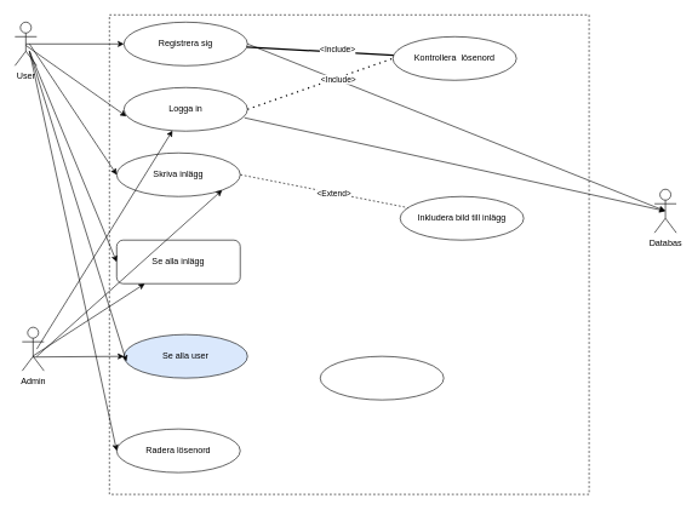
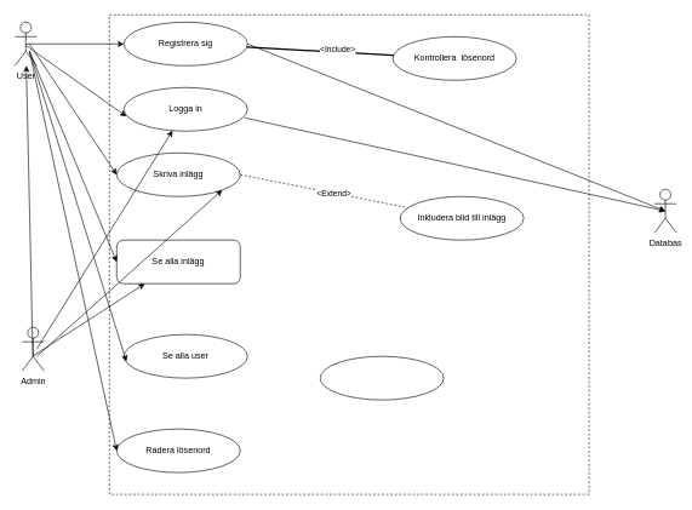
  <mxCell id="0" />
  <mxCell id="1" parent="0" />
  <mxCell id="2" value="&lt;br&gt;" style="whiteSpace=wrap;html=1;aspect=fixed;dashed=1;" vertex="1" parent="1"><mxGeometry x="150" y="20" width="660" height="660" as="geometry" /></mxCell>
  <mxCell id="3" value="Admin" style="shape=umlActor;verticalLabelPosition=bottom;verticalAlign=top;html=1;outlineConnect=0;" vertex="1" parent="1"><mxGeometry x="30" y="450" width="30" height="60" as="geometry" /></mxCell>
  <mxCell id="4" value="User" style="shape=umlActor;verticalLabelPosition=bottom;verticalAlign=top;html=1;outlineConnect=0;" vertex="1" parent="1"><mxGeometry x="20" y="30" width="30" height="60" as="geometry" /></mxCell>
  <mxCell id="5" value="Databas" style="shape=umlActor;verticalLabelPosition=bottom;verticalAlign=top;html=1;outlineConnect=0;" vertex="1" parent="1"><mxGeometry x="900" y="260" width="30" height="60" as="geometry" /></mxCell>
  <mxCell id="6" value="Registrera sig" style="ellipse;whiteSpace=wrap;html=1;" vertex="1" parent="1"><mxGeometry x="170" y="30" width="170" height="60" as="geometry" /></mxCell>
  <mxCell id="7" value="Logga in" style="ellipse;whiteSpace=wrap;html=1;" vertex="1" parent="1"><mxGeometry x="170" y="120" width="170" height="60" as="geometry" /></mxCell>
  <mxCell id="8" value="Kontrollera&amp;nbsp; lösenord" style="ellipse;whiteSpace=wrap;html=1;" vertex="1" parent="1"><mxGeometry x="540" y="50" width="170" height="60" as="geometry" /></mxCell>
  <mxCell id="9" value="Inkludera bild till inlägg" style="ellipse;whiteSpace=wrap;html=1;" vertex="1" parent="1"><mxGeometry x="550" y="270" width="170" height="60" as="geometry" /></mxCell>
  <mxCell id="10" value="Skriva inlägg" style="ellipse;whiteSpace=wrap;html=1;" vertex="1" parent="1"><mxGeometry x="160" y="210" width="170" height="60" as="geometry" /></mxCell>
  <mxCell id="11" value="" style="ellipse;whiteSpace=wrap;html=1;" vertex="1" parent="1"><mxGeometry x="440" y="490" width="170" height="60" as="geometry" /></mxCell>
  <mxCell id="12" value="" style="endArrow=classic;html=1;exitX=0.5;exitY=0.5;exitDx=0;exitDy=0;exitPerimeter=0;entryX=0;entryY=0.5;entryDx=0;entryDy=0;" edge="1" parent="1" source="4" target="6"><mxGeometry width="50" height="50" relative="1" as="geometry"><mxPoint x="360" y="360" as="sourcePoint" /><mxPoint x="410" y="310" as="targetPoint" /></mxGeometry></mxCell>
  <mxCell id="13" value="Se alla inlägg" style="whiteSpace=wrap;html=1;rounded=1;" vertex="1" parent="1"><mxGeometry x="160" y="330" width="170" height="60" as="geometry" /></mxCell>
- <mxCell id="14" value="Se alla user" style="ellipse;whiteSpace=wrap;html=1;fillColor=#dae8fc;" vertex="1" parent="1"><mxGeometry x="170" y="460" width="170" height="60" as="geometry" /></mxCell>
+ <mxCell id="14" value="Se alla user" style="ellipse;whiteSpace=wrap;html=1;" vertex="1" parent="1"><mxGeometry x="170" y="460" width="170" height="60" as="geometry" /></mxCell>
  <mxCell id="15" value="Radera lösenord" style="ellipse;whiteSpace=wrap;html=1;" vertex="1" parent="1"><mxGeometry x="160" y="590" width="170" height="60" as="geometry" /></mxCell>
  <mxCell id="16" value="" style="endArrow=classic;html=1;entryX=0.02;entryY=0.661;entryDx=0;entryDy=0;entryPerimeter=0;" edge="1" parent="1" target="7"><mxGeometry width="50" height="50" relative="1" as="geometry"><mxPoint x="35" y="62" as="sourcePoint" /><mxPoint x="420" y="110" as="targetPoint" /></mxGeometry></mxCell>
  <mxCell id="17" value="" style="endArrow=classic;html=1;entryX=0;entryY=0.5;entryDx=0;entryDy=0;" edge="1" parent="1" target="10"><mxGeometry width="50" height="50" relative="1" as="geometry"><mxPoint x="40" y="60" as="sourcePoint" /><mxPoint x="420" y="110" as="targetPoint" /></mxGeometry></mxCell>
  <mxCell id="18" value="" style="endArrow=classic;html=1;entryX=0;entryY=0.5;entryDx=0;entryDy=0;" edge="1" parent="1" target="13"><mxGeometry width="50" height="50" relative="1" as="geometry"><mxPoint x="40" y="70" as="sourcePoint" /><mxPoint x="420" y="110" as="targetPoint" /></mxGeometry></mxCell>
  <mxCell id="19" value="" style="endArrow=classic;html=1;entryX=0.02;entryY=0.617;entryDx=0;entryDy=0;entryPerimeter=0;" edge="1" parent="1" target="14"><mxGeometry width="50" height="50" relative="1" as="geometry"><mxPoint x="40" y="70" as="sourcePoint" /><mxPoint x="420" y="210" as="targetPoint" /></mxGeometry></mxCell>
  <mxCell id="20" value="" style="endArrow=classic;html=1;entryX=0;entryY=0.5;entryDx=0;entryDy=0;" edge="1" parent="1" target="15"><mxGeometry width="50" height="50" relative="1" as="geometry"><mxPoint x="40" y="70" as="sourcePoint" /><mxPoint x="390" y="330" as="targetPoint" /></mxGeometry></mxCell>
  <mxCell id="21" value="" style="endArrow=classic;html=1;exitX=0.489;exitY=0.661;exitDx=0;exitDy=0;exitPerimeter=0;" edge="1" parent="1" source="3" target="13"><mxGeometry width="50" height="50" relative="1" as="geometry"><mxPoint x="340" y="210" as="sourcePoint" /><mxPoint x="390" y="160" as="targetPoint" /></mxGeometry></mxCell>
- <mxCell id="22" value="" style="endArrow=classic;html=1;exitX=0.489;exitY=0.683;exitDx=0;exitDy=0;exitPerimeter=0;" edge="1" parent="1" source="3" target="14"><mxGeometry width="50" height="50" relative="1" as="geometry"><mxPoint x="340" y="330" as="sourcePoint" /><mxPoint x="390" y="280" as="targetPoint" /></mxGeometry></mxCell>
+ <mxCell id="22" value="" style="endArrow=classic;html=1;exitX=0.489;exitY=0.683;exitDx=0;exitDy=0;exitPerimeter=0;" edge="1" parent="1" source="3" target="4"><mxGeometry width="50" height="50" relative="1" as="geometry"><mxPoint x="340" y="330" as="sourcePoint" /><mxPoint x="390" y="280" as="targetPoint" /></mxGeometry></mxCell>
  <mxCell id="23" value="" style="endArrow=classic;html=1;entryX=1;entryY=1;entryDx=0;entryDy=0;" edge="1" parent="1" target="10"><mxGeometry width="50" height="50" relative="1" as="geometry"><mxPoint x="50" y="490" as="sourcePoint" /><mxPoint x="340" y="310" as="targetPoint" /></mxGeometry></mxCell>
  <mxCell id="24" value="" style="endArrow=classic;html=1;" edge="1" parent="1" target="7"><mxGeometry width="50" height="50" relative="1" as="geometry"><mxPoint x="50" y="480" as="sourcePoint" /><mxPoint x="390" y="280" as="targetPoint" /></mxGeometry></mxCell>
  <mxCell id="25" value="" style="endArrow=classic;html=1;entryX=0.5;entryY=0.5;entryDx=0;entryDy=0;entryPerimeter=0;exitX=0.976;exitY=0.694;exitDx=0;exitDy=0;exitPerimeter=0;" edge="1" parent="1" source="7" target="5"><mxGeometry width="50" height="50" relative="1" as="geometry"><mxPoint x="40" y="60" as="sourcePoint" /><mxPoint x="390" y="190" as="targetPoint" /></mxGeometry></mxCell>
  <mxCell id="26" value="" style="endArrow=classic;html=1;exitX=1;exitY=0.5;exitDx=0;exitDy=0;entryX=0.5;entryY=0.5;entryDx=0;entryDy=0;entryPerimeter=0;" edge="1" parent="1" source="6" target="5"><mxGeometry width="50" height="50" relative="1" as="geometry"><mxPoint x="340" y="240" as="sourcePoint" /><mxPoint x="390" y="190" as="targetPoint" /></mxGeometry></mxCell>
  <mxCell id="27" value="" style="endArrow=none;dashed=0;html=1;dashPattern=1 3;strokeWidth=2;" edge="1" parent="1" source="6" target="8"><mxGeometry width="50" height="50" relative="1" as="geometry"><mxPoint x="460" y="240" as="sourcePoint" /><mxPoint x="510" y="190" as="targetPoint" /></mxGeometry></mxCell>
  <mxCell id="28" value="&amp;lt;Include&amp;gt;" style="edgeLabel;html=1;align=center;verticalAlign=middle;resizable=0;points=[];" vertex="1" connectable="0" parent="27"><mxGeometry x="0.222" y="4" relative="1" as="geometry"><mxPoint as="offset" /></mxGeometry></mxCell>
- <mxCell id="29" value="" style="endArrow=none;dashed=1;html=1;dashPattern=1 3;strokeWidth=2;exitX=1;exitY=0.5;exitDx=0;exitDy=0;entryX=0;entryY=0.5;entryDx=0;entryDy=0;" edge="1" parent="1" source="7" target="8"><mxGeometry width="50" height="50" relative="1" as="geometry"><mxPoint x="320" y="240" as="sourcePoint" /><mxPoint x="370" y="190" as="targetPoint" /></mxGeometry></mxCell>
- <mxCell id="30" value="&amp;lt;Include&amp;gt;" style="edgeLabel;html=1;align=center;verticalAlign=middle;resizable=0;points=[];" vertex="1" connectable="0" parent="29"><mxGeometry x="0.238" y="-2" relative="1" as="geometry"><mxPoint as="offset" /></mxGeometry></mxCell>
  <mxCell id="31" value="" style="endArrow=none;dashed=1;html=1;" edge="1" parent="1" target="9"><mxGeometry width="50" height="50" relative="1" as="geometry"><mxPoint x="330" y="240" as="sourcePoint" /><mxPoint x="370" y="190" as="targetPoint" /></mxGeometry></mxCell>
  <mxCell id="32" value="&amp;lt;Extend&amp;gt;" style="edgeLabel;html=1;align=center;verticalAlign=middle;resizable=0;points=[];" vertex="1" connectable="0" parent="31"><mxGeometry x="0.115" relative="1" as="geometry"><mxPoint as="offset" /></mxGeometry></mxCell>
